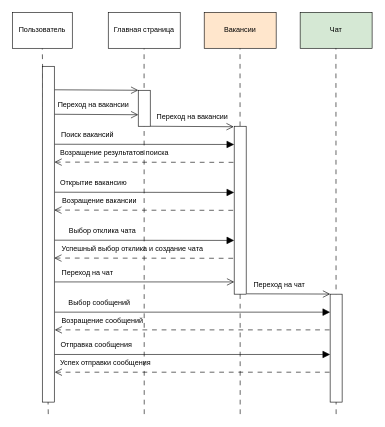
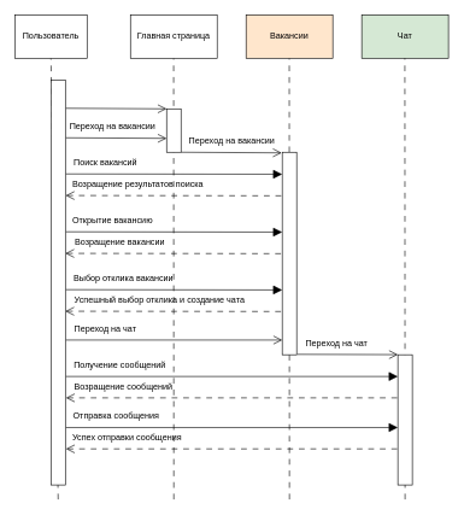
  <mxCell id="0" />
  <mxCell id="1" parent="0" />
  <mxCell id="2" value="" style="endArrow=none;html=1;endSize=10;entryX=0.5;entryY=1;entryDx=0;entryDy=0;dashed=1;dashPattern=8 8;" edge="1" parent="1" target="5"><mxGeometry width="50" height="50" relative="1" as="geometry"><mxPoint x="80" y="690" as="sourcePoint" /><mxPoint x="180" y="160" as="targetPoint" /></mxGeometry></mxCell>
  <mxCell id="3" value="" style="endArrow=none;html=1;endSize=10;entryX=0.5;entryY=1;entryDx=0;entryDy=0;dashed=1;dashPattern=8 8;" edge="1" parent="1"><mxGeometry width="50" height="50" relative="1" as="geometry"><mxPoint x="400" y="690" as="sourcePoint" /><mxPoint x="399.76" y="80" as="targetPoint" /></mxGeometry></mxCell>
  <mxCell id="4" value="" style="endArrow=none;html=1;endSize=10;entryX=0.5;entryY=1;entryDx=0;entryDy=0;dashed=1;dashPattern=8 8;" edge="1" parent="1"><mxGeometry width="50" height="50" relative="1" as="geometry"><mxPoint x="240" y="690" as="sourcePoint" /><mxPoint x="239.76" y="80" as="targetPoint" /></mxGeometry></mxCell>
  <mxCell id="5" value="Пользователь" style="rounded=0;whiteSpace=wrap;html=1;" vertex="1" parent="1"><mxGeometry x="20" y="20" width="100" height="60" as="geometry" /></mxCell>
  <mxCell id="6" value="Главная страница" style="rounded=0;whiteSpace=wrap;html=1;" vertex="1" parent="1"><mxGeometry x="180" y="20" width="120" height="60" as="geometry" /></mxCell>
  <mxCell id="7" value="Вакансии" style="rounded=0;whiteSpace=wrap;html=1;fillColor=#ffe6cc;" vertex="1" parent="1"><mxGeometry x="340" y="20" width="120" height="60" as="geometry" /></mxCell>
  <mxCell id="8" value="" style="rounded=0;whiteSpace=wrap;html=1;" vertex="1" parent="1"><mxGeometry x="70" y="110" width="20" height="560" as="geometry" /></mxCell>
  <mxCell id="9" value="" style="rounded=0;whiteSpace=wrap;html=1;" vertex="1" parent="1"><mxGeometry x="230" y="150" width="20" height="60" as="geometry" /></mxCell>
  <mxCell id="10" value="" style="endArrow=open;html=1;entryX=0;entryY=0;entryDx=0;entryDy=0;exitX=1.04;exitY=0.07;exitDx=0;exitDy=0;exitPerimeter=0;endFill=0;endSize=10;" edge="1" parent="1" source="8" target="9"><mxGeometry width="50" height="50" relative="1" as="geometry"><mxPoint x="-90" y="240" as="sourcePoint" /><mxPoint x="-40" y="190" as="targetPoint" /></mxGeometry></mxCell>
  <mxCell id="11" value="Чат" style="rounded=0;whiteSpace=wrap;html=1;fillColor=#d5e8d4;" vertex="1" parent="1"><mxGeometry x="500" y="20" width="120" height="60" as="geometry" /></mxCell>
  <mxCell id="12" value="" style="endArrow=none;html=1;endSize=10;entryX=0.5;entryY=1;entryDx=0;entryDy=0;dashed=1;dashPattern=8 8;" edge="1" parent="1"><mxGeometry width="50" height="50" relative="1" as="geometry"><mxPoint x="560" y="690" as="sourcePoint" /><mxPoint x="559.66" y="80" as="targetPoint" /></mxGeometry></mxCell>
  <mxCell id="13" value="" style="endArrow=open;html=1;entryX=0;entryY=0;entryDx=0;entryDy=0;exitX=1.04;exitY=0.07;exitDx=0;exitDy=0;exitPerimeter=0;endFill=0;endSize=10;" edge="1" parent="1"><mxGeometry width="50" height="50" relative="1" as="geometry"><mxPoint x="90.8" y="190" as="sourcePoint" /><mxPoint x="230" y="190.8" as="targetPoint" /></mxGeometry></mxCell>
  <mxCell id="14" value="Переход на вакансии" style="text;html=1;align=center;verticalAlign=middle;resizable=0;points=[];autosize=1;strokeColor=none;fillColor=none;" vertex="1" parent="1"><mxGeometry x="85" y="160" width="140" height="30" as="geometry" /></mxCell>
  <mxCell id="15" value="" style="rounded=0;whiteSpace=wrap;html=1;" vertex="1" parent="1"><mxGeometry x="390" y="210" width="20" height="280" as="geometry" /></mxCell>
  <mxCell id="16" value="" style="endArrow=open;html=1;entryX=0;entryY=0;entryDx=0;entryDy=0;exitX=1.04;exitY=0.07;exitDx=0;exitDy=0;exitPerimeter=0;endFill=0;endSize=10;" edge="1" parent="1"><mxGeometry width="50" height="50" relative="1" as="geometry"><mxPoint x="250" y="210" as="sourcePoint" /><mxPoint x="389.2" y="210.8" as="targetPoint" /></mxGeometry></mxCell>
  <mxCell id="17" value="Переход на вакансии" style="text;html=1;align=center;verticalAlign=middle;resizable=0;points=[];autosize=1;strokeColor=none;fillColor=none;" vertex="1" parent="1"><mxGeometry x="250" y="180" width="140" height="30" as="geometry" /></mxCell>
  <mxCell id="18" value="Поиск вакансий" style="text;html=1;align=center;verticalAlign=middle;resizable=0;points=[];autosize=1;strokeColor=none;fillColor=none;" vertex="1" parent="1"><mxGeometry x="90" y="210" width="110" height="30" as="geometry" /></mxCell>
  <mxCell id="19" value="" style="endArrow=none;html=1;entryX=0;entryY=0.5;entryDx=0;entryDy=0;exitX=1.04;exitY=0.07;exitDx=0;exitDy=0;exitPerimeter=0;endFill=0;endSize=10;startArrow=open;startFill=0;startSize=10;dashed=1;dashPattern=8 8;" edge="1" parent="1"><mxGeometry width="50" height="50" relative="1" as="geometry"><mxPoint x="90.4" y="269.8" as="sourcePoint" /><mxPoint x="389.6" y="270.2" as="targetPoint" /></mxGeometry></mxCell>
  <mxCell id="20" value="" style="endArrow=block;html=1;entryX=0;entryY=0.5;entryDx=0;entryDy=0;exitX=1.04;exitY=0.07;exitDx=0;exitDy=0;exitPerimeter=0;endFill=1;endSize=10;" edge="1" parent="1"><mxGeometry width="50" height="50" relative="1" as="geometry"><mxPoint x="90.8" y="240" as="sourcePoint" /><mxPoint x="390" y="240.4" as="targetPoint" /></mxGeometry></mxCell>
  <mxCell id="21" value="Возращение результатов поиска" style="text;html=1;align=center;verticalAlign=middle;resizable=0;points=[];autosize=1;strokeColor=none;fillColor=none;" vertex="1" parent="1"><mxGeometry x="90" y="240" width="200" height="30" as="geometry" /></mxCell>
  <mxCell id="22" value="" style="endArrow=block;html=1;entryX=0;entryY=0.5;entryDx=0;entryDy=0;exitX=1.04;exitY=0.07;exitDx=0;exitDy=0;exitPerimeter=0;endFill=1;endSize=10;" edge="1" parent="1"><mxGeometry width="50" height="50" relative="1" as="geometry"><mxPoint x="90.8" y="320" as="sourcePoint" /><mxPoint x="390" y="320.4" as="targetPoint" /></mxGeometry></mxCell>
  <mxCell id="23" value="Открытие вакансию" style="text;html=1;align=center;verticalAlign=middle;resizable=0;points=[];autosize=1;strokeColor=none;fillColor=none;" vertex="1" parent="1"><mxGeometry x="90" y="290" width="130" height="30" as="geometry" /></mxCell>
  <mxCell id="24" value="" style="endArrow=none;html=1;entryX=0;entryY=0.5;entryDx=0;entryDy=0;exitX=1.04;exitY=0.07;exitDx=0;exitDy=0;exitPerimeter=0;endFill=0;endSize=10;startArrow=open;startFill=0;startSize=10;dashed=1;dashPattern=8 8;" edge="1" parent="1"><mxGeometry width="50" height="50" relative="1" as="geometry"><mxPoint x="90" y="349.8" as="sourcePoint" /><mxPoint x="389.2" y="350.2" as="targetPoint" /></mxGeometry></mxCell>
  <mxCell id="25" value="Возращение вакансии" style="text;html=1;align=center;verticalAlign=middle;resizable=0;points=[];autosize=1;strokeColor=none;fillColor=none;" vertex="1" parent="1"><mxGeometry x="90" y="320" width="150" height="30" as="geometry" /></mxCell>
  <mxCell id="26" value="" style="endArrow=block;html=1;entryX=0;entryY=0.5;entryDx=0;entryDy=0;exitX=1.04;exitY=0.07;exitDx=0;exitDy=0;exitPerimeter=0;endFill=1;endSize=10;" edge="1" parent="1"><mxGeometry width="50" height="50" relative="1" as="geometry"><mxPoint x="90.8" y="400" as="sourcePoint" /><mxPoint x="390" y="400.4" as="targetPoint" /></mxGeometry></mxCell>
- <mxCell id="27" value="Выбор отклика чата" style="text;html=1;align=center;verticalAlign=middle;resizable=0;points=[];autosize=1;strokeColor=none;fillColor=none;" vertex="1" parent="1"><mxGeometry x="90" y="370" width="160" height="30" as="geometry" /></mxCell>
+ <mxCell id="27" value="Выбор отклика вакансии" style="text;html=1;align=center;verticalAlign=middle;resizable=0;points=[];autosize=1;strokeColor=none;fillColor=none;" vertex="1" parent="1"><mxGeometry x="90" y="370" width="160" height="30" as="geometry" /></mxCell>
  <mxCell id="28" value="" style="endArrow=none;html=1;entryX=0;entryY=0.5;entryDx=0;entryDy=0;exitX=1.04;exitY=0.07;exitDx=0;exitDy=0;exitPerimeter=0;endFill=0;endSize=10;startArrow=open;startFill=0;startSize=10;dashed=1;dashPattern=8 8;" edge="1" parent="1"><mxGeometry width="50" height="50" relative="1" as="geometry"><mxPoint x="90" y="429.8" as="sourcePoint" /><mxPoint x="389.2" y="430.2" as="targetPoint" /></mxGeometry></mxCell>
  <mxCell id="29" value="Успешный выбор отклика и создание чата" style="text;html=1;align=center;verticalAlign=middle;resizable=0;points=[];autosize=1;strokeColor=none;fillColor=none;" vertex="1" parent="1"><mxGeometry x="90" y="400" width="260" height="30" as="geometry" /></mxCell>
  <mxCell id="30" value="" style="endArrow=open;html=1;exitX=1.04;exitY=0.07;exitDx=0;exitDy=0;exitPerimeter=0;endFill=0;endSize=10;" edge="1" parent="1"><mxGeometry width="50" height="50" relative="1" as="geometry"><mxPoint x="90.8" y="469.6" as="sourcePoint" /><mxPoint x="390" y="469.6" as="targetPoint" /></mxGeometry></mxCell>
  <mxCell id="31" value="Переход на чат" style="text;html=1;align=center;verticalAlign=middle;resizable=0;points=[];autosize=1;strokeColor=none;fillColor=none;" vertex="1" parent="1"><mxGeometry x="90" y="439.6" width="110" height="30" as="geometry" /></mxCell>
  <mxCell id="32" value="" style="rounded=0;whiteSpace=wrap;html=1;" vertex="1" parent="1"><mxGeometry x="550" y="490" width="20" height="180" as="geometry" /></mxCell>
  <mxCell id="33" value="" style="endArrow=open;html=1;exitX=1.04;exitY=0.07;exitDx=0;exitDy=0;exitPerimeter=0;endFill=0;endSize=10;" edge="1" parent="1"><mxGeometry width="50" height="50" relative="1" as="geometry"><mxPoint x="410.8" y="489.43" as="sourcePoint" /><mxPoint x="550" y="489.83" as="targetPoint" /></mxGeometry></mxCell>
  <mxCell id="34" value="Переход на чат" style="text;html=1;align=center;verticalAlign=middle;resizable=0;points=[];autosize=1;strokeColor=none;fillColor=none;" vertex="1" parent="1"><mxGeometry x="410" y="459.43" width="110" height="30" as="geometry" /></mxCell>
  <mxCell id="35" value="" style="endArrow=block;html=1;exitX=1.04;exitY=0.07;exitDx=0;exitDy=0;exitPerimeter=0;endFill=1;endSize=10;" edge="1" parent="1"><mxGeometry width="50" height="50" relative="1" as="geometry"><mxPoint x="90.8" y="520" as="sourcePoint" /><mxPoint x="550" y="520" as="targetPoint" /></mxGeometry></mxCell>
- <mxCell id="36" value="Выбор сообщений" style="text;html=1;align=center;verticalAlign=middle;resizable=0;points=[];autosize=1;strokeColor=none;fillColor=none;" vertex="1" parent="1"><mxGeometry x="90" y="489.43" width="150" height="30" as="geometry" /></mxCell>
+ <mxCell id="36" value="Получение сообщений" style="text;html=1;align=center;verticalAlign=middle;resizable=0;points=[];autosize=1;strokeColor=none;fillColor=none;" vertex="1" parent="1"><mxGeometry x="90" y="489.43" width="150" height="30" as="geometry" /></mxCell>
  <mxCell id="37" value="" style="endArrow=none;html=1;exitX=1.04;exitY=0.07;exitDx=0;exitDy=0;exitPerimeter=0;endFill=0;endSize=10;dashed=1;startSize=10;startArrow=open;startFill=0;dashPattern=8 8;" edge="1" parent="1"><mxGeometry width="50" height="50" relative="1" as="geometry"><mxPoint x="90.8" y="549.57" as="sourcePoint" /><mxPoint x="550" y="549.57" as="targetPoint" /></mxGeometry></mxCell>
  <mxCell id="38" value="Возращение сообщений" style="text;html=1;align=center;verticalAlign=middle;resizable=0;points=[];autosize=1;strokeColor=none;fillColor=none;" vertex="1" parent="1"><mxGeometry x="90" y="519.43" width="160" height="30" as="geometry" /></mxCell>
  <mxCell id="39" value="" style="endArrow=block;html=1;exitX=1.04;exitY=0.07;exitDx=0;exitDy=0;exitPerimeter=0;endFill=1;endSize=10;" edge="1" parent="1"><mxGeometry width="50" height="50" relative="1" as="geometry"><mxPoint x="90.8" y="590.57" as="sourcePoint" /><mxPoint x="550" y="590.57" as="targetPoint" /></mxGeometry></mxCell>
  <mxCell id="40" value="Отправка сообщения" style="text;html=1;align=center;verticalAlign=middle;resizable=0;points=[];autosize=1;strokeColor=none;fillColor=none;" vertex="1" parent="1"><mxGeometry x="90" y="559.57" width="140" height="30" as="geometry" /></mxCell>
  <mxCell id="41" value="" style="endArrow=none;html=1;exitX=1.04;exitY=0.07;exitDx=0;exitDy=0;exitPerimeter=0;endFill=0;endSize=10;dashed=1;startSize=10;startArrow=open;startFill=0;dashPattern=8 8;" edge="1" parent="1"><mxGeometry width="50" height="50" relative="1" as="geometry"><mxPoint x="90.8" y="620.14" as="sourcePoint" /><mxPoint x="550" y="620.14" as="targetPoint" /></mxGeometry></mxCell>
  <mxCell id="42" value="Успех отправки сообщения" style="text;html=1;align=center;verticalAlign=middle;resizable=0;points=[];autosize=1;strokeColor=none;fillColor=none;" vertex="1" parent="1"><mxGeometry x="90" y="589.57" width="170" height="30" as="geometry" /></mxCell>
